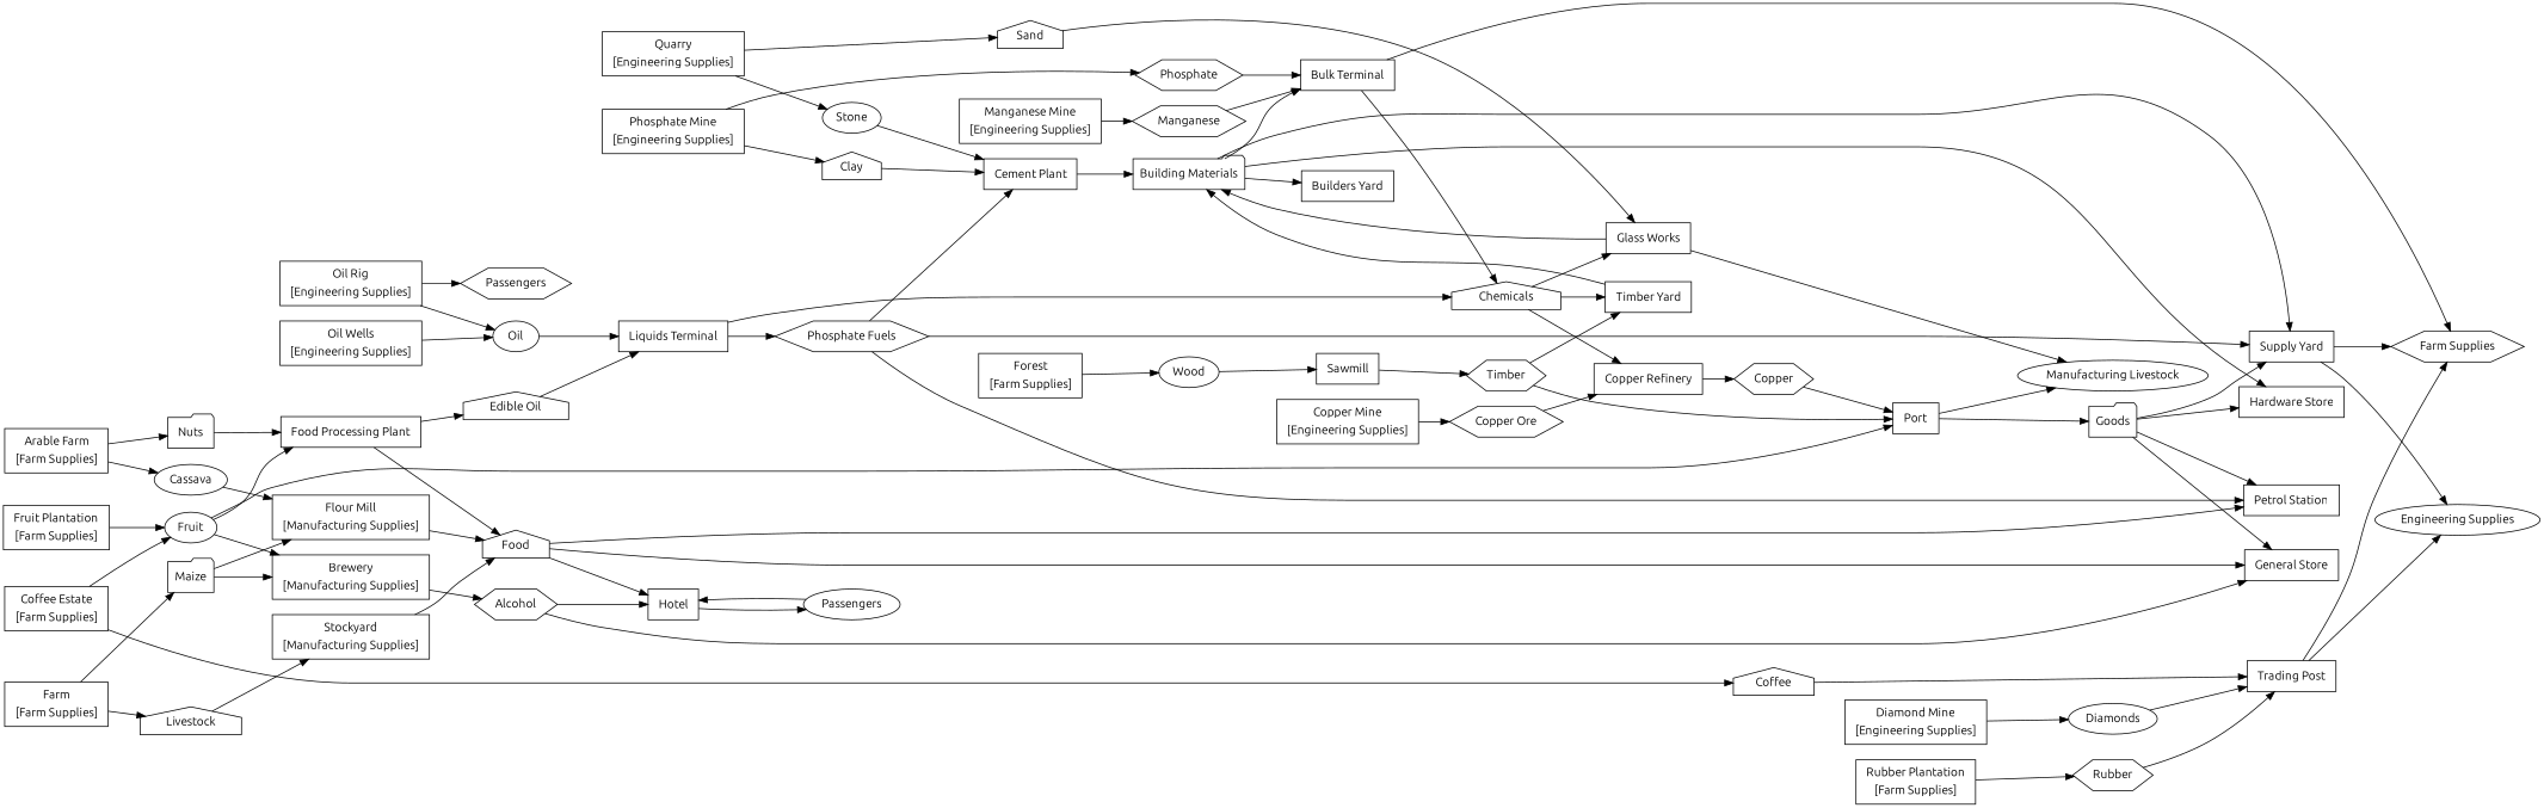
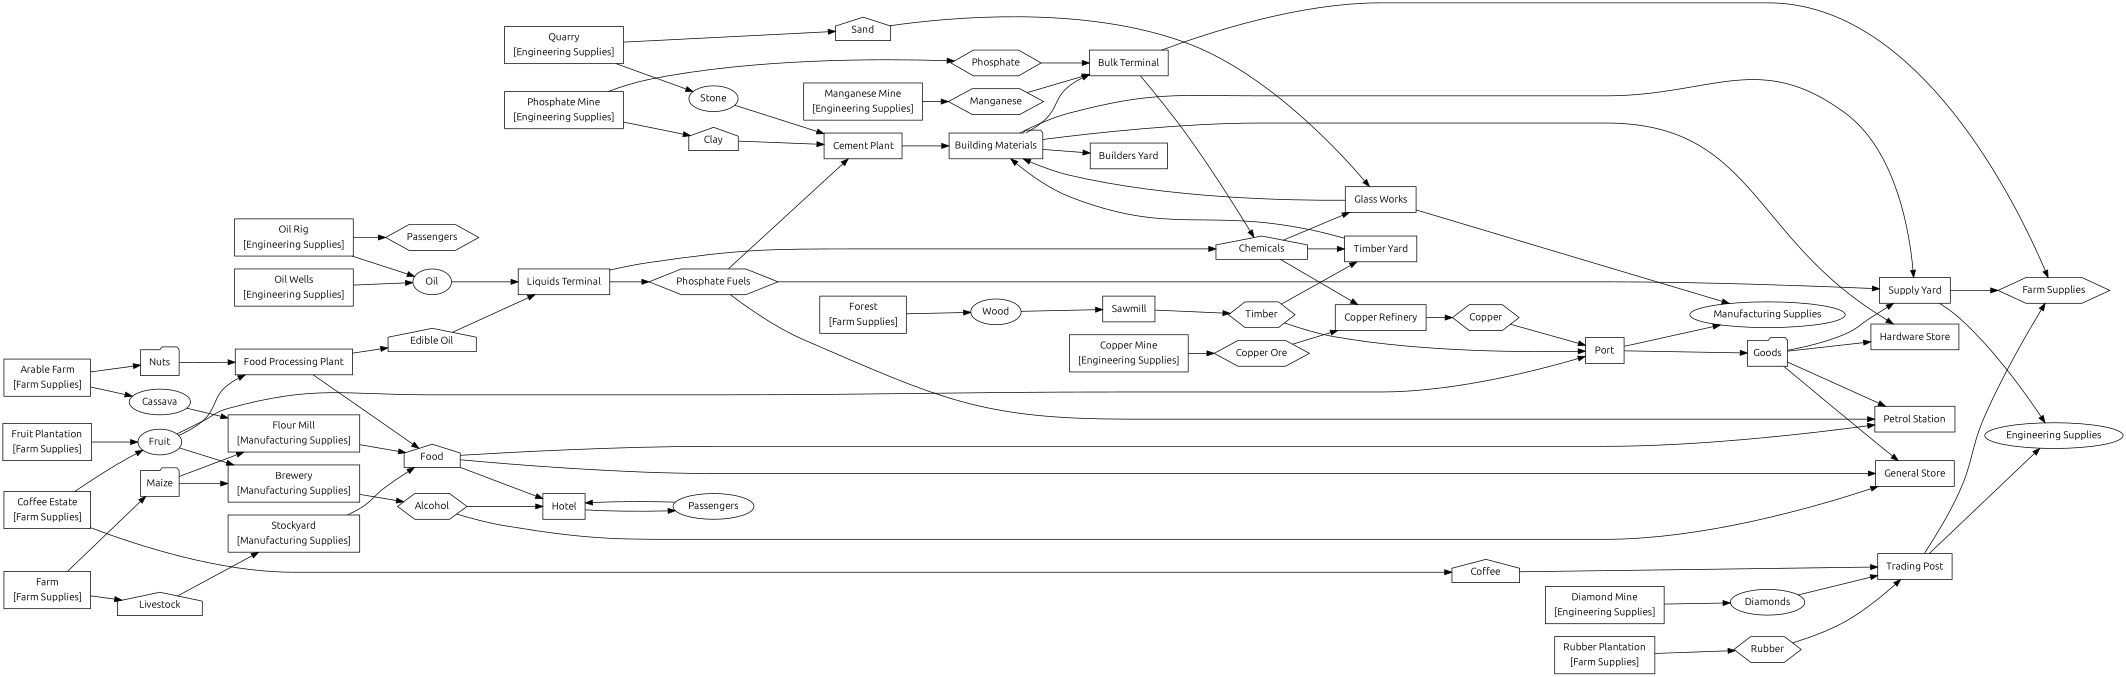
  digraph {
    fname="docs/html/in_a_hot_country.dot"
    fontname=Ubuntu
    rankdir=LR
    node [fontname=Ubuntu shape=box]
    edge [fontname=Ubuntu]
    n1 [label=Alcohol shape=hexagon]
    n2 [label=<             <table border="0" cellborder="0">                 <tr><td>General Store</td></tr>                                                                                                                                                                                  </table>         >]
    n3 [label=<             <table border="0" cellborder="0">                 <tr><td>Hotel</td></tr>                                                                                                                                                                                  </table>         >]
    n4 [label=Passengers shape=ellipse]
    n5 [label="Building Materials" shape=folder]
    n6 [label=<             <table border="0" cellborder="0">                 <tr><td>Builders Yard</td></tr>                                                                    </table>         >]
    n7 [label=<             <table border="0" cellborder="0">                 <tr><td>Bulk Terminal</td></tr>                                                                                                                                                                                  </table>         >]
    n8 [label=<             <table border="0" cellborder="0">                 <tr><td>Hardware Store</td></tr>                                                                                                                           </table>         >]
    n9 [label=<             <table border="0" cellborder="0">                 <tr><td>Supply Yard</td></tr>                                                                                                                                                                                  </table>         >]
    n10 [label=Chemicals shape=house]
    n11 [label="Farm Supplies" shape=hexagon]
    n12 [label="Engineering Supplies" shape=ellipse]
    n13 [label=<             <table border="0" cellborder="0">                 <tr><td>Copper Refinery</td></tr>                                                                                                                           </table>         >]
    n14 [label=<             <table border="0" cellborder="0">                 <tr><td>Glass Works</td></tr>                                                                                                                           </table>         >]
    n15 [label=<             <table border="0" cellborder="0">                 <tr><td>Timber Yard</td></tr>                                                                                                                           </table>         >]
    n16 [label=Cassava shape=ellipse]
    n17 [label=<             <table border="0" cellborder="0">                 <tr><td>Flour Mill</td></tr>                                                                                                                                                                             <tr><td>[Manufacturing Supplies]</td></tr>                                                   </table>         >]
    n18 [label=Food shape=house]
    n19 [label=<             <table border="0" cellborder="0">                 <tr><td>Petrol Station</td></tr>                                                                                                                                                                                  </table>         >]
    n20 [label=Copper shape=hexagon]
-   n21 [label="Manufacturing Livestock" shape=ellipse]
+   n21 [label="Manufacturing Supplies" shape=ellipse]
    n22 [label=<             <table border="0" cellborder="0">                 <tr><td>Port</td></tr>                                                                                                                                                                                  </table>         >]
    n23 [label=Clay shape=house]
    n24 [label=<             <table border="0" cellborder="0">                 <tr><td>Cement Plant</td></tr>                                                                                                                                                                                  </table>         >]
    n25 [label=Coffee shape=house]
    n26 [label=<             <table border="0" cellborder="0">                 <tr><td>Trading Post</td></tr>                                                                                                                                                                                  </table>         >]
    n27 [label=Goods shape=folder]
    n28 [label="Copper Ore" shape=hexagon]
    n29 [label=Diamonds shape=ellipse]
    n30 [label="Edible Oil" shape=house]
    n31 [label=<             <table border="0" cellborder="0">                 <tr><td>Liquids Terminal</td></tr>                                                                                                                           </table>         >]
    n32 [label="Phosphate Fuels" shape=hexagon]
    n33 [label=Fruit shape=ellipse]
    n34 [label=<             <table border="0" cellborder="0">                 <tr><td>Brewery</td></tr>                                                                                                                                                                             <tr><td>[Manufacturing Supplies]</td></tr>                                                   </table>         >]
    n35 [label=<             <table border="0" cellborder="0">                 <tr><td>Food Processing Plant</td></tr>                                                                                                                           </table>         >]
    n36 [label=Livestock shape=house]
    n37 [label=<             <table border="0" cellborder="0">                 <tr><td>Stockyard</td></tr>                                                                                                                      <tr><td>[Manufacturing Supplies]</td></tr>                                                   </table>         >]
    n38 [label=Maize shape=folder]
    n39 [label=Manganese shape=hexagon]
    n40 [label=Nuts shape=folder]
    n41 [label=Oil shape=ellipse]
    n42 [label=Phosphate shape=hexagon]
    n43 [label=Rubber shape=hexagon]
    n44 [label=Sand shape=house]
    n45 [label=Stone shape=ellipse]
    n46 [label=Timber shape=hexagon]
    n47 [label=Wood shape=ellipse]
    n48 [label=<             <table border="0" cellborder="0">                 <tr><td>Sawmill</td></tr>                                                                    </table>         >]
    n49 [label=<             <table border="0" cellborder="0">                 <tr><td>Arable Farm</td></tr>                                                               <tr><td>[Farm Supplies]</td></tr>                                                   </table>         >]
    n50 [label=<             <table border="0" cellborder="0">                 <tr><td>Coffee Estate</td></tr>                                                               <tr><td>[Farm Supplies]</td></tr>                                                   </table>         >]
    n51 [label=<             <table border="0" cellborder="0">                 <tr><td>Copper Mine</td></tr>                                                               <tr><td>[Engineering Supplies]</td></tr>                                                   </table>         >]
    n52 [label=<             <table border="0" cellborder="0">                 <tr><td>Diamond Mine</td></tr>                                                               <tr><td>[Engineering Supplies]</td></tr>                                                   </table>         >]
    n53 [label=<             <table border="0" cellborder="0">                 <tr><td>Farm</td></tr>                                                               <tr><td>[Farm Supplies]</td></tr>                                                   </table>         >]
    n54 [label=<             <table border="0" cellborder="0">                 <tr><td>Forest</td></tr>                                                               <tr><td>[Farm Supplies]</td></tr>                                                   </table>         >]
    n55 [label=<             <table border="0" cellborder="0">                 <tr><td>Fruit Plantation</td></tr>                                                               <tr><td>[Farm Supplies]</td></tr>                                                   </table>         >]
    n56 [label=<             <table border="0" cellborder="0">                 <tr><td>Manganese Mine</td></tr>                                                               <tr><td>[Engineering Supplies]</td></tr>                                                   </table>         >]
    n57 [label=<             <table border="0" cellborder="0">                 <tr><td>Oil Rig</td></tr>                                                               <tr><td>[Engineering Supplies]</td></tr>                                                   </table>         >]
    n58 [label=Passengers shape=hexagon]
    n59 [label=<             <table border="0" cellborder="0">                 <tr><td>Oil Wells</td></tr>                                                               <tr><td>[Engineering Supplies]</td></tr>                                                   </table>         >]
    n60 [label=<             <table border="0" cellborder="0">                 <tr><td>Phosphate Mine</td></tr>                                                               <tr><td>[Engineering Supplies]</td></tr>                                                   </table>         >]
    n61 [label=<             <table border="0" cellborder="0">                 <tr><td>Quarry</td></tr>                                                               <tr><td>[Engineering Supplies]</td></tr>                                                   </table>         >]
    n62 [label=<             <table border="0" cellborder="0">                 <tr><td>Rubber Plantation</td></tr>                                                               <tr><td>[Farm Supplies]</td></tr>                                                   </table>         >]
    n1 -> n2
    n1 -> n3
    n3 -> n4
    n4 -> n3
    n5 -> n6
    n5 -> n7
    n5 -> n8
    n5 -> n9
    n7 -> n10
    n7 -> n11
    n9 -> n11
    n9 -> n12
    n10 -> n13
    n10 -> n14
    n10 -> n15
    n13 -> n20
    n14 -> n5
    n14 -> n21
    n15 -> n5
    n16 -> n17
    n17 -> n18
    n18 -> n2
    n18 -> n3
    n18 -> n19
    n20 -> n22
    n22 -> n21
    n22 -> n27
    n23 -> n24
    n24 -> n5
    n25 -> n26
    n26 -> n11
    n26 -> n12
    n27 -> n2
    n27 -> n8
    n27 -> n9
    n27 -> n19
    n28 -> n13
    n29 -> n26
    n30 -> n31
    n31 -> n10
    n31 -> n32
    n32 -> n9
    n32 -> n19
    n32 -> n24
    n33 -> n22
    n33 -> n34
    n33 -> n35
    n34 -> n1
    n35 -> n18
    n35 -> n30
    n36 -> n37
    n37 -> n18
    n38 -> n17
    n38 -> n34
    n39 -> n7
    n40 -> n35
    n41 -> n31
    n42 -> n7
    n43 -> n26
    n44 -> n14
    n45 -> n24
    n46 -> n15
    n46 -> n22
    n47 -> n48
    n48 -> n46
    n49 -> n16
    n49 -> n40
    n50 -> n25
    n50 -> n33
    n51 -> n28
    n52 -> n29
    n53 -> n36
    n53 -> n38
    n54 -> n47
    n55 -> n33
    n56 -> n39
    n57 -> n41
    n57 -> n58
    n59 -> n41
    n60 -> n23
    n60 -> n42
    n61 -> n44
    n61 -> n45
    n62 -> n43
  }
